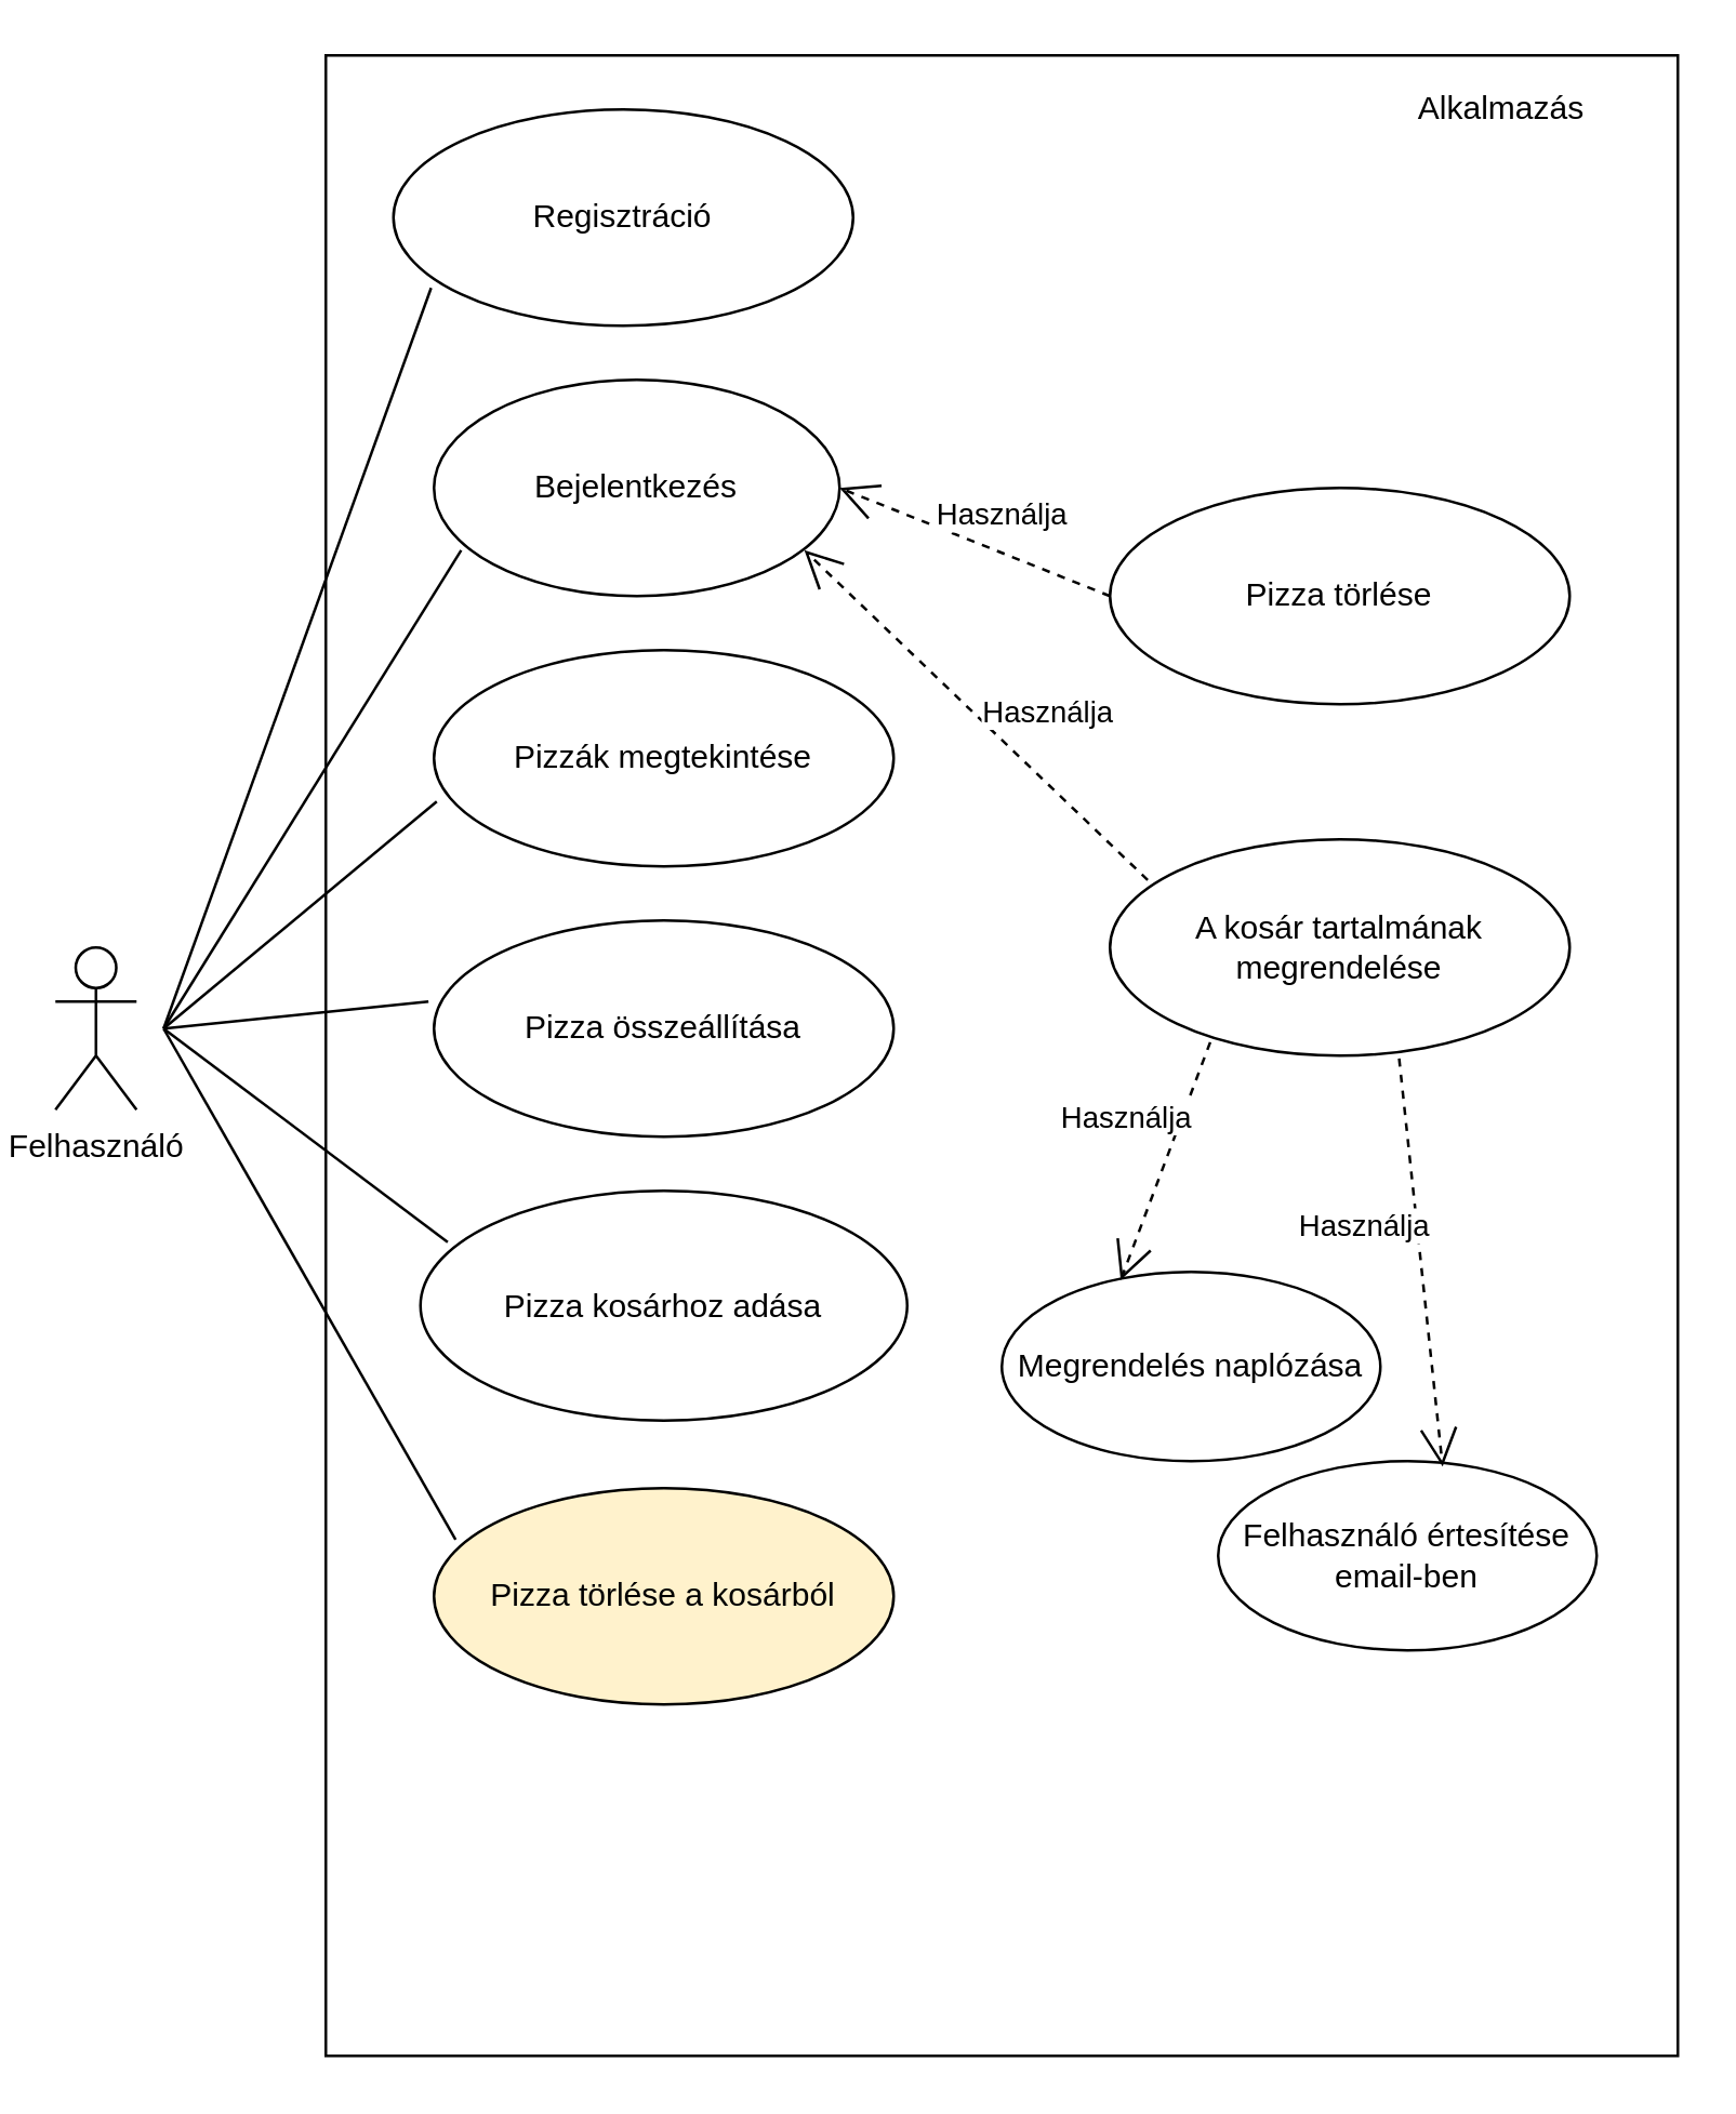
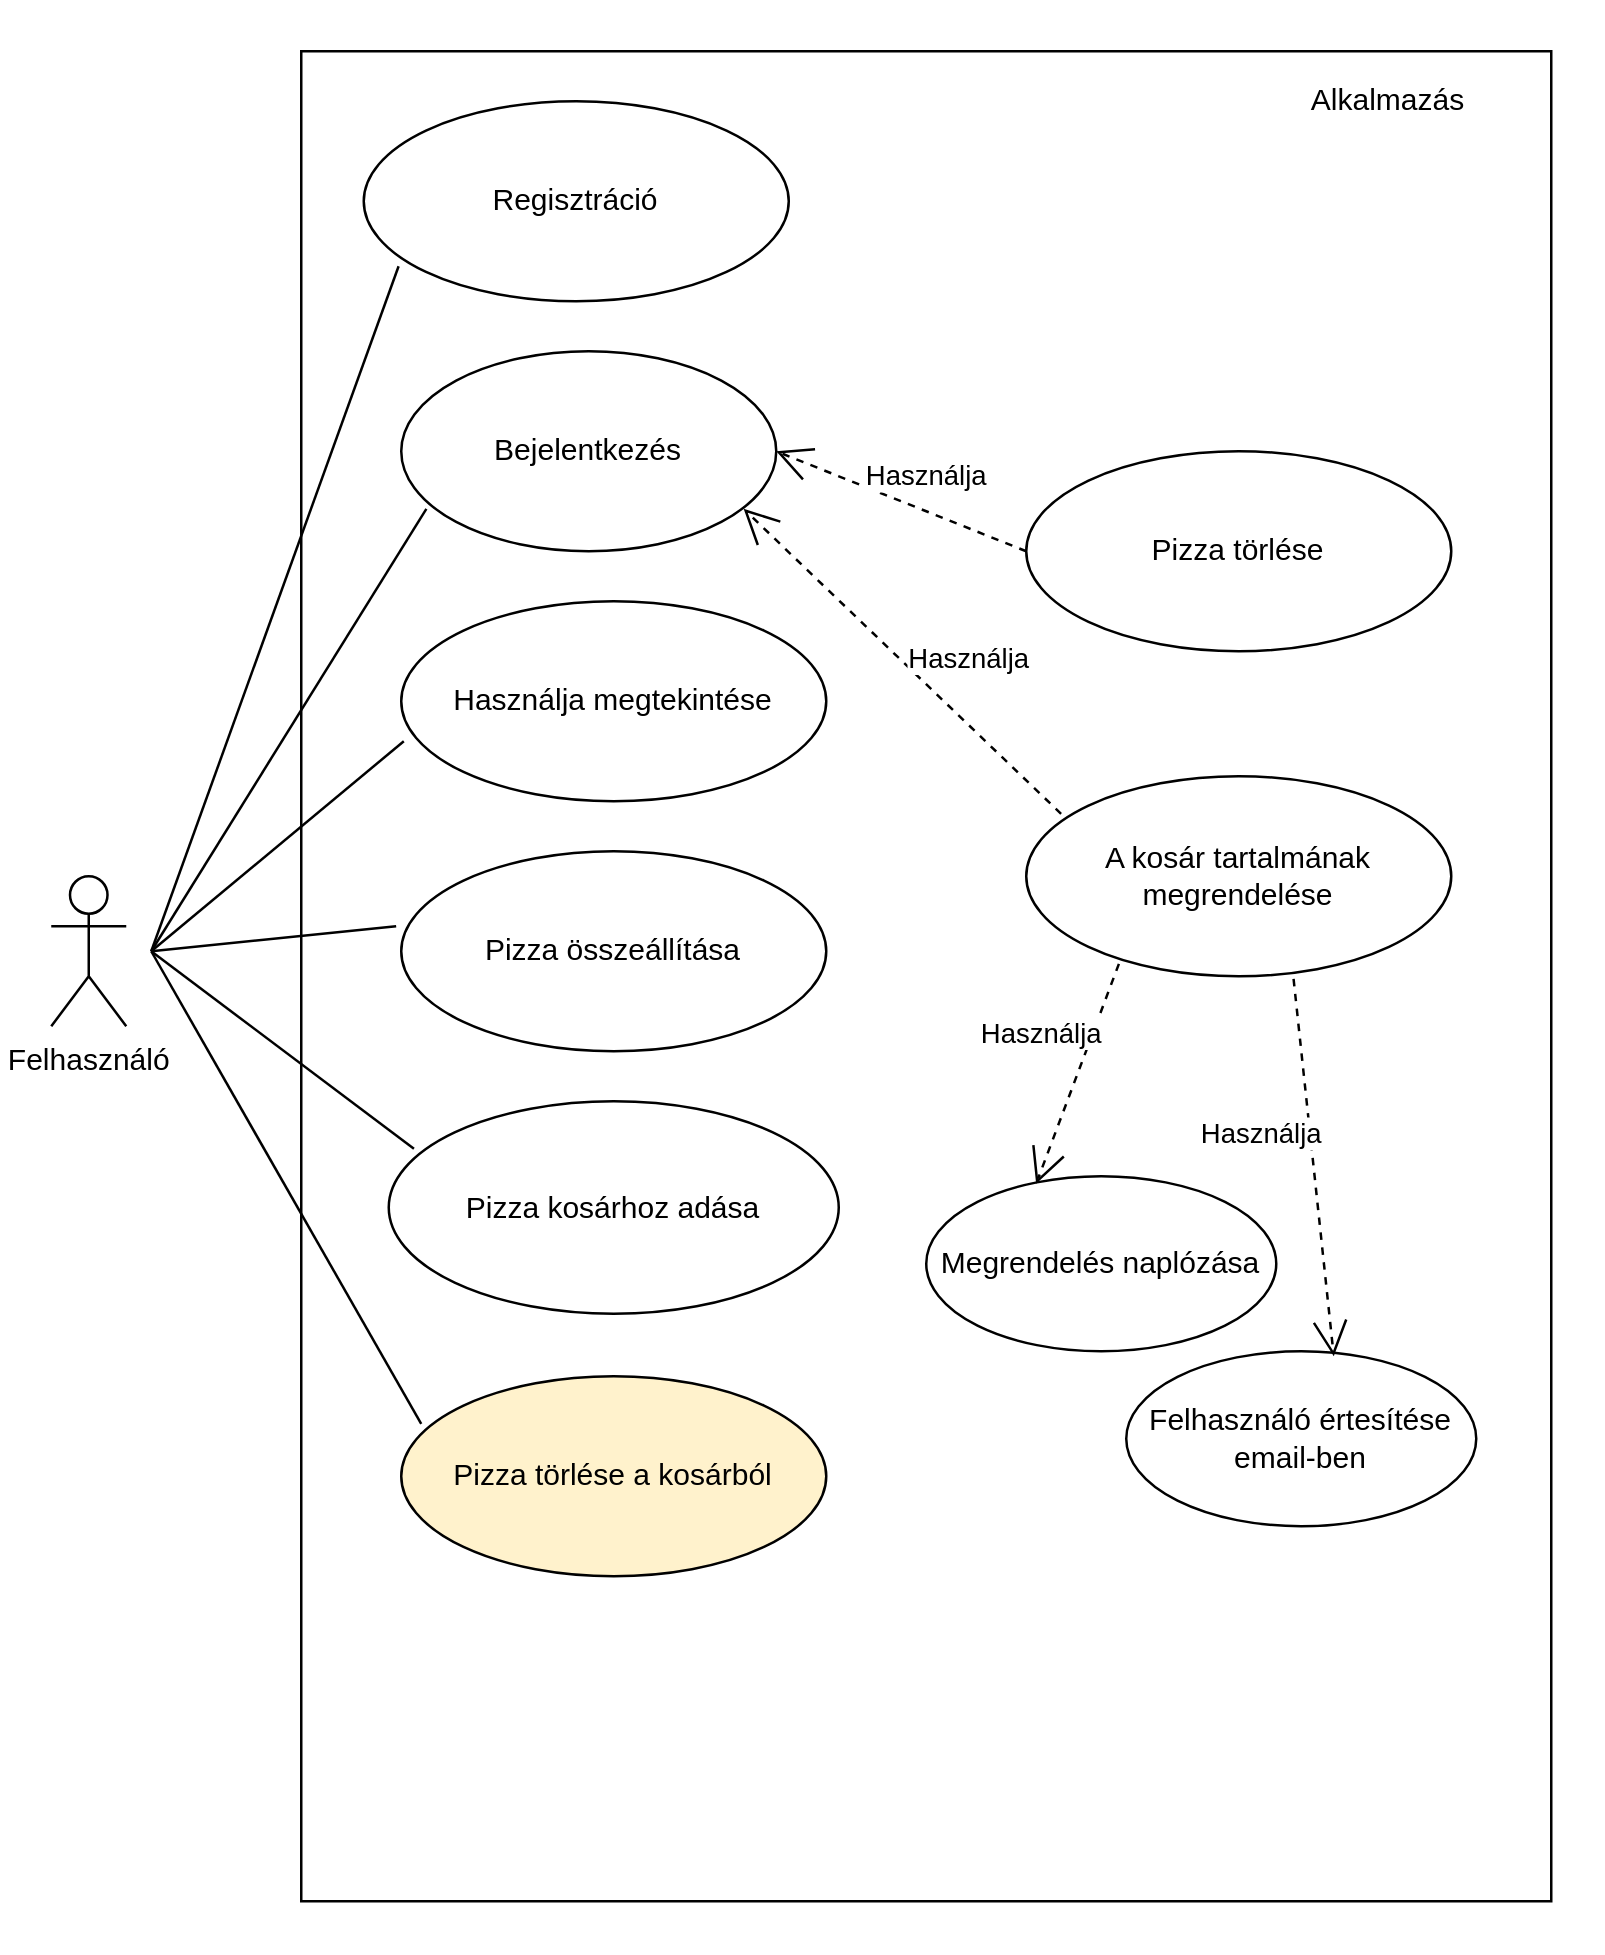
  <mxCell id="0" />
  <mxCell id="1" parent="0" />
  <mxCell id="2" value="" style="rounded=0;whiteSpace=wrap;html=1;" vertex="1" parent="1"><mxGeometry x="120" y="20" width="500" height="740" as="geometry" /></mxCell>
  <mxCell id="3" value="Felhasználó" style="shape=umlActor;verticalLabelPosition=bottom;verticalAlign=top;html=1;outlineConnect=0;" vertex="1" parent="1"><mxGeometry x="20" y="350" width="30" height="60" as="geometry" /></mxCell>
  <mxCell id="4" value="Bejelentkezés" style="ellipse;whiteSpace=wrap;html=1;" vertex="1" parent="1"><mxGeometry x="160" y="140" width="150" height="80" as="geometry" /></mxCell>
- <mxCell id="5" value="Pizzák megtekintése" style="ellipse;whiteSpace=wrap;html=1;" vertex="1" parent="1"><mxGeometry x="160" y="240" width="170" height="80" as="geometry" /></mxCell>
+ <mxCell id="5" value="Használja megtekintése" style="ellipse;whiteSpace=wrap;html=1;" vertex="1" parent="1"><mxGeometry x="160" y="240" width="170" height="80" as="geometry" /></mxCell>
  <mxCell id="6" value="Pizza kosárhoz adása" style="ellipse;whiteSpace=wrap;html=1;" vertex="1" parent="1"><mxGeometry x="155" y="440" width="180" height="85" as="geometry" /></mxCell>
  <mxCell id="7" value="Pizza törlése a kosárból" style="ellipse;whiteSpace=wrap;html=1;fillColor=#fff2cc;" vertex="1" parent="1"><mxGeometry x="160" y="550" width="170" height="80" as="geometry" /></mxCell>
  <mxCell id="8" value="A kosár tartalmának megrendelése" style="ellipse;whiteSpace=wrap;html=1;" vertex="1" parent="1"><mxGeometry x="410" y="310" width="170" height="80" as="geometry" /></mxCell>
  <mxCell id="9" value="Pizza törlése" style="ellipse;whiteSpace=wrap;html=1;" vertex="1" parent="1"><mxGeometry x="410" y="180" width="170" height="80" as="geometry" /></mxCell>
  <mxCell id="10" value="Pizza összeállítása" style="ellipse;whiteSpace=wrap;html=1;" vertex="1" parent="1"><mxGeometry x="160" y="340" width="170" height="80" as="geometry" /></mxCell>
  <mxCell id="11" value="Regisztráció" style="ellipse;whiteSpace=wrap;html=1;" vertex="1" parent="1"><mxGeometry x="145" y="40" width="170" height="80" as="geometry" /></mxCell>
  <mxCell id="12" value="" style="endArrow=none;html=1;entryX=0.082;entryY=0.825;entryDx=0;entryDy=0;entryPerimeter=0;" edge="1" parent="1" target="11"><mxGeometry width="50" height="50" relative="1" as="geometry"><mxPoint x="60" y="380" as="sourcePoint" /><mxPoint x="110" y="320" as="targetPoint" /></mxGeometry></mxCell>
  <mxCell id="13" value="" style="endArrow=none;html=1;entryX=0.067;entryY=0.788;entryDx=0;entryDy=0;entryPerimeter=0;" edge="1" parent="1" target="4"><mxGeometry width="50" height="50" relative="1" as="geometry"><mxPoint x="60" y="380" as="sourcePoint" /><mxPoint x="390" y="360" as="targetPoint" /></mxGeometry></mxCell>
  <mxCell id="14" value="" style="endArrow=none;html=1;entryX=0.006;entryY=0.7;entryDx=0;entryDy=0;entryPerimeter=0;" edge="1" parent="1" target="5"><mxGeometry width="50" height="50" relative="1" as="geometry"><mxPoint x="60" y="380" as="sourcePoint" /><mxPoint x="390" y="360" as="targetPoint" /></mxGeometry></mxCell>
  <mxCell id="15" value="" style="endArrow=none;html=1;entryX=-0.012;entryY=0.375;entryDx=0;entryDy=0;entryPerimeter=0;" edge="1" parent="1" target="10"><mxGeometry width="50" height="50" relative="1" as="geometry"><mxPoint x="60" y="380" as="sourcePoint" /><mxPoint x="390" y="360" as="targetPoint" /></mxGeometry></mxCell>
  <mxCell id="16" value="" style="endArrow=none;html=1;entryX=0.056;entryY=0.224;entryDx=0;entryDy=0;entryPerimeter=0;" edge="1" parent="1" target="6"><mxGeometry width="50" height="50" relative="1" as="geometry"><mxPoint x="60" y="380" as="sourcePoint" /><mxPoint x="390" y="360" as="targetPoint" /></mxGeometry></mxCell>
  <mxCell id="17" value="" style="endArrow=none;html=1;entryX=0.047;entryY=0.238;entryDx=0;entryDy=0;entryPerimeter=0;" edge="1" parent="1" target="7"><mxGeometry width="50" height="50" relative="1" as="geometry"><mxPoint x="60" y="380" as="sourcePoint" /><mxPoint x="390" y="360" as="targetPoint" /></mxGeometry></mxCell>
  <mxCell id="18" value="Alkalmazás" style="text;html=1;strokeColor=none;fillColor=none;align=center;verticalAlign=middle;whiteSpace=wrap;rounded=0;" vertex="1" parent="1"><mxGeometry x="490" y="20" width="130" height="40" as="geometry" /></mxCell>
  <mxCell id="19" value="Használja" style="endArrow=open;endSize=12;dashed=1;html=1;exitX=0;exitY=0.5;exitDx=0;exitDy=0;entryX=1;entryY=0.5;entryDx=0;entryDy=0;" edge="1" parent="1" source="9" target="4"><mxGeometry x="-0.103" y="-13" width="160" relative="1" as="geometry"><mxPoint x="280" y="390" as="sourcePoint" /><mxPoint x="440" y="390" as="targetPoint" /><mxPoint as="offset" /></mxGeometry></mxCell>
  <mxCell id="20" value="Használja" style="endArrow=open;endSize=12;dashed=1;html=1;exitX=0.082;exitY=0.188;exitDx=0;exitDy=0;entryX=0.913;entryY=0.788;entryDx=0;entryDy=0;entryPerimeter=0;exitPerimeter=0;" edge="1" parent="1" source="8" target="4"><mxGeometry x="-0.204" y="-19" width="160" relative="1" as="geometry"><mxPoint x="420" y="230" as="sourcePoint" /><mxPoint x="320" y="190" as="targetPoint" /><mxPoint as="offset" /></mxGeometry></mxCell>
  <mxCell id="21" value="Megrendelés naplózása" style="ellipse;whiteSpace=wrap;html=1;" vertex="1" parent="1"><mxGeometry x="370" y="470" width="140" height="70" as="geometry" /></mxCell>
  <mxCell id="22" value="Felhasználó értesítése&lt;br&gt;email-ben" style="ellipse;whiteSpace=wrap;html=1;" vertex="1" parent="1"><mxGeometry x="450" y="540" width="140" height="70" as="geometry" /></mxCell>
  <mxCell id="23" value="Használja" style="endArrow=open;endSize=12;dashed=1;html=1;exitX=0.218;exitY=0.938;exitDx=0;exitDy=0;entryX=0.314;entryY=0.043;entryDx=0;entryDy=0;entryPerimeter=0;exitPerimeter=0;" edge="1" parent="1" source="8" target="21"><mxGeometry x="-0.204" y="-19" width="160" relative="1" as="geometry"><mxPoint x="420" y="360" as="sourcePoint" /><mxPoint x="306.95" y="213.04" as="targetPoint" /><mxPoint as="offset" /></mxGeometry></mxCell>
  <mxCell id="24" value="Használja" style="endArrow=open;endSize=12;dashed=1;html=1;exitX=0.629;exitY=1.013;exitDx=0;exitDy=0;entryX=0.593;entryY=0.029;entryDx=0;entryDy=0;entryPerimeter=0;exitPerimeter=0;" edge="1" parent="1" source="8" target="22"><mxGeometry x="-0.204" y="-19" width="160" relative="1" as="geometry"><mxPoint x="457.06" y="395.04" as="sourcePoint" /><mxPoint x="423.96" y="483.01" as="targetPoint" /><mxPoint as="offset" /></mxGeometry></mxCell>
